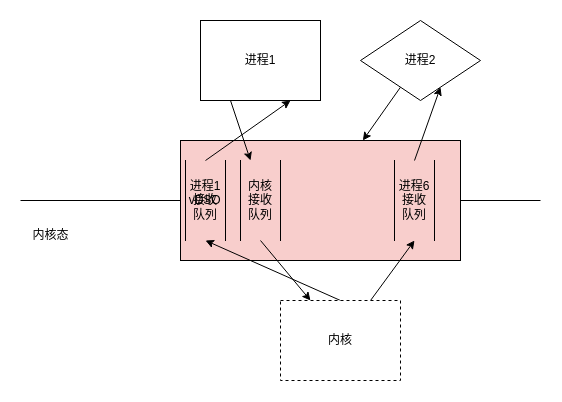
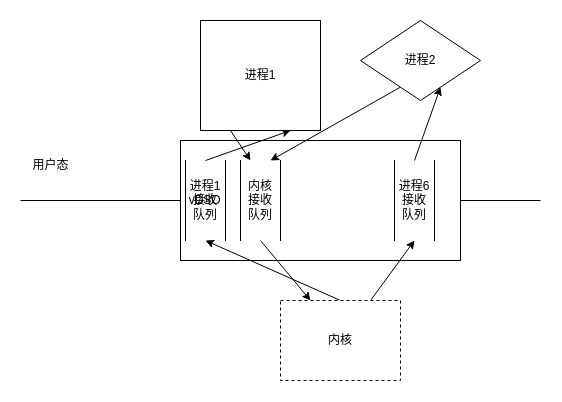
  <mxCell id="0" />
  <mxCell id="1" parent="0" />
  <mxCell id="2" value="" style="endArrow=none;html=1;" parent="1" edge="1"><mxGeometry width="50" height="50" relative="1" as="geometry"><mxPoint x="20" y="200" as="sourcePoint" /><mxPoint x="540" y="200" as="targetPoint" /></mxGeometry></mxCell>
- <mxCell id="3" value="&amp;nbsp; vDSO" style="rounded=0;whiteSpace=wrap;html=1;align=left;fillColor=#f8cecc;" parent="1" vertex="1"><mxGeometry x="180" y="140" width="280" height="120" as="geometry" /></mxCell>
+ <mxCell id="3" value="&amp;nbsp; vDSO" style="rounded=0;whiteSpace=wrap;html=1;align=left;" parent="1" vertex="1"><mxGeometry x="180" y="140" width="280" height="120" as="geometry" /></mxCell>
  <mxCell id="4" style="edgeStyle=none;html=1;exitX=0.5;exitY=1;exitDx=0;exitDy=0;entryX=0.25;entryY=0;entryDx=0;entryDy=0;" parent="1" source="5" target="14" edge="1"><mxGeometry relative="1" as="geometry" /></mxCell>
  <mxCell id="5" value="&lt;div&gt;内核&lt;/div&gt;接收&lt;br&gt;&lt;div&gt;队列&lt;/div&gt;" style="shape=partialRectangle;whiteSpace=wrap;html=1;bottom=0;top=0;fillColor=none;" parent="1" vertex="1"><mxGeometry x="240" y="160" width="40" height="80" as="geometry" /></mxCell>
  <mxCell id="6" style="edgeStyle=none;html=1;exitX=0.5;exitY=0;exitDx=0;exitDy=0;entryX=0.75;entryY=1;entryDx=0;entryDy=0;" edge="1" parent="1" source="7" target="9"><mxGeometry relative="1" as="geometry" /></mxCell>
  <mxCell id="7" value="&lt;div&gt;进程1&lt;/div&gt;接收&lt;div&gt;队列&lt;/div&gt;" style="shape=partialRectangle;whiteSpace=wrap;html=1;bottom=0;top=0;fillColor=none;" parent="1" vertex="1"><mxGeometry x="185" y="160" width="40" height="80" as="geometry" /></mxCell>
  <mxCell id="8" style="edgeStyle=none;html=1;exitX=0.25;exitY=1;exitDx=0;exitDy=0;entryX=0.25;entryY=0;entryDx=0;entryDy=0;" edge="1" parent="1" source="9" target="5"><mxGeometry relative="1" as="geometry" /></mxCell>
- <mxCell id="9" value="进程1" style="rounded=0;whiteSpace=wrap;html=1;" parent="1" vertex="1"><mxGeometry x="200" y="20" width="120" height="80" as="geometry" /></mxCell>
- <mxCell id="10" style="edgeStyle=none;html=1;exitX=0.25;exitY=1;exitDx=0;exitDy=0;" edge="1" parent="1" source="11" target="3"><mxGeometry relative="1" as="geometry" /></mxCell>
+ <mxCell id="9" value="进程1" style="rounded=0;whiteSpace=wrap;html=1;" parent="1" vertex="1"><mxGeometry x="200" y="20" width="120" height="110" as="geometry" /></mxCell>
+ <mxCell id="10" style="edgeStyle=none;html=1;exitX=0.25;exitY=1;exitDx=0;exitDy=0;entryX=0.75;entryY=0;entryDx=0;entryDy=0;" edge="1" parent="1" source="11" target="5"><mxGeometry relative="1" as="geometry" /></mxCell>
  <mxCell id="11" value="进程2" style="rhombus;whiteSpace=wrap;html=1;" parent="1" vertex="1"><mxGeometry x="360" y="20" width="120" height="80" as="geometry" /></mxCell>
  <mxCell id="12" style="edgeStyle=none;html=1;exitX=0.5;exitY=0;exitDx=0;exitDy=0;entryX=0.5;entryY=1;entryDx=0;entryDy=0;" edge="1" parent="1" source="14" target="7"><mxGeometry relative="1" as="geometry" /></mxCell>
  <mxCell id="13" style="edgeStyle=none;html=1;exitX=0.75;exitY=0;exitDx=0;exitDy=0;entryX=0.5;entryY=1;entryDx=0;entryDy=0;" edge="1" parent="1" source="14" target="18"><mxGeometry relative="1" as="geometry" /></mxCell>
  <mxCell id="14" value="内核" style="rounded=0;whiteSpace=wrap;html=1;dashed=1;" parent="1" vertex="1"><mxGeometry x="280" y="300" width="120" height="80" as="geometry" /></mxCell>
- <mxCell id="16" value="内核态" style="text;html=1;align=center;verticalAlign=middle;resizable=0;points=[];autosize=1;strokeColor=none;fillColor=none;" parent="1" vertex="1"><mxGeometry x="20" y="220" width="60" height="30" as="geometry" /></mxCell>
+ <mxCell id="15" value="用户态" style="text;html=1;align=center;verticalAlign=middle;resizable=0;points=[];autosize=1;strokeColor=none;fillColor=none;" parent="1" vertex="1"><mxGeometry x="20" y="150" width="60" height="30" as="geometry" /></mxCell>
  <mxCell id="17" style="edgeStyle=none;html=1;exitX=0.5;exitY=0;exitDx=0;exitDy=0;entryX=0.75;entryY=1;entryDx=0;entryDy=0;" edge="1" parent="1" source="18" target="11"><mxGeometry relative="1" as="geometry" /></mxCell>
  <mxCell id="18" value="&lt;div&gt;进程6&lt;/div&gt;接收&lt;div&gt;队列&lt;/div&gt;" style="shape=partialRectangle;whiteSpace=wrap;html=1;bottom=0;top=0;fillColor=none;" vertex="1" parent="1"><mxGeometry x="394" y="160" width="40" height="80" as="geometry" /></mxCell>
